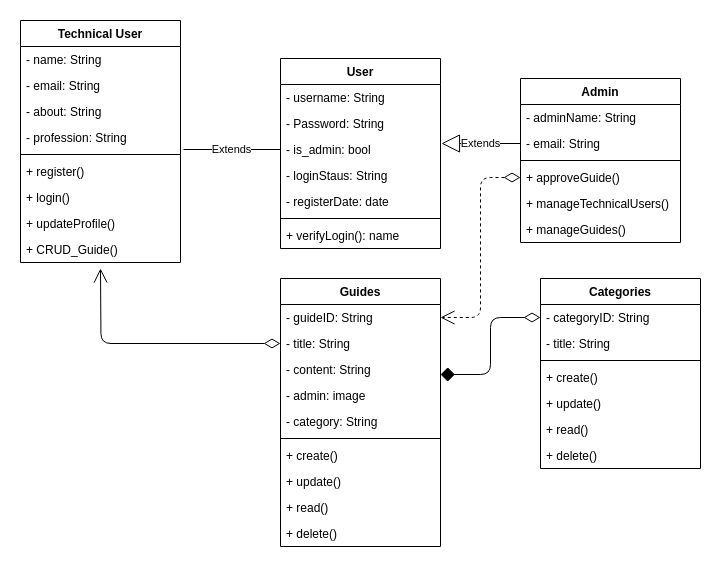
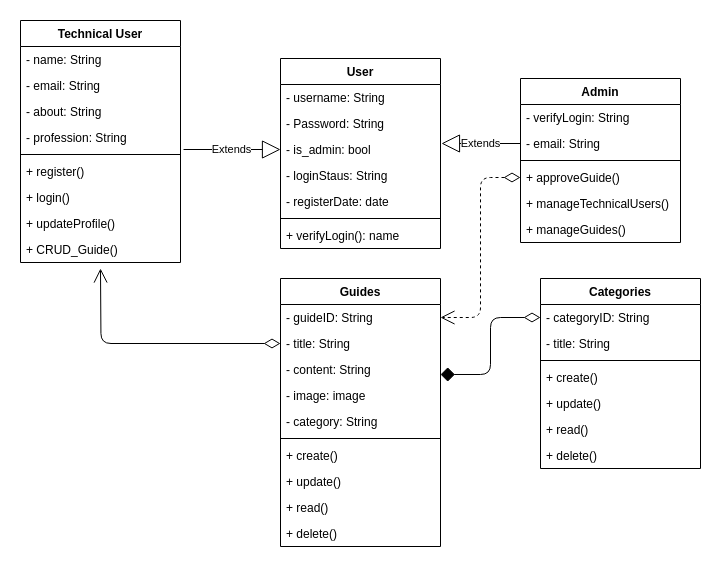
  <mxCell id="0" />
  <mxCell id="1" parent="0" />
  <mxCell id="2" value="User" style="swimlane;fontStyle=1;align=center;verticalAlign=top;childLayout=stackLayout;horizontal=1;startSize=26;horizontalStack=0;resizeParent=1;resizeParentMax=0;resizeLast=0;collapsible=1;marginBottom=0;" parent="1" vertex="1"><mxGeometry x="280" y="58" width="160" height="190" as="geometry" /></mxCell>
  <mxCell id="3" value="- username: String" style="text;strokeColor=none;fillColor=none;align=left;verticalAlign=top;spacingLeft=4;spacingRight=4;overflow=hidden;rotatable=0;points=[[0,0.5],[1,0.5]];portConstraint=eastwest;" parent="2" vertex="1"><mxGeometry y="26" width="160" height="26" as="geometry" /></mxCell>
  <mxCell id="4" value="- Password: String" style="text;strokeColor=none;fillColor=none;align=left;verticalAlign=top;spacingLeft=4;spacingRight=4;overflow=hidden;rotatable=0;points=[[0,0.5],[1,0.5]];portConstraint=eastwest;" parent="2" vertex="1"><mxGeometry y="52" width="160" height="26" as="geometry" /></mxCell>
  <mxCell id="5" value="- is_admin: bool" style="text;strokeColor=none;fillColor=none;align=left;verticalAlign=top;spacingLeft=4;spacingRight=4;overflow=hidden;rotatable=0;points=[[0,0.5],[1,0.5]];portConstraint=eastwest;" parent="2" vertex="1"><mxGeometry y="78" width="160" height="26" as="geometry" /></mxCell>
  <mxCell id="6" value="- loginStaus: String" style="text;strokeColor=none;fillColor=none;align=left;verticalAlign=top;spacingLeft=4;spacingRight=4;overflow=hidden;rotatable=0;points=[[0,0.5],[1,0.5]];portConstraint=eastwest;" parent="2" vertex="1"><mxGeometry y="104" width="160" height="26" as="geometry" /></mxCell>
  <mxCell id="7" value="- registerDate: date" style="text;strokeColor=none;fillColor=none;align=left;verticalAlign=top;spacingLeft=4;spacingRight=4;overflow=hidden;rotatable=0;points=[[0,0.5],[1,0.5]];portConstraint=eastwest;" parent="2" vertex="1"><mxGeometry y="130" width="160" height="26" as="geometry" /></mxCell>
  <mxCell id="8" value="" style="line;strokeWidth=1;fillColor=none;align=left;verticalAlign=middle;spacingTop=-1;spacingLeft=3;spacingRight=3;rotatable=0;labelPosition=right;points=[];portConstraint=eastwest;" parent="2" vertex="1"><mxGeometry y="156" width="160" height="8" as="geometry" /></mxCell>
  <mxCell id="9" value="+ verifyLogin(): name" style="text;strokeColor=none;fillColor=none;align=left;verticalAlign=top;spacingLeft=4;spacingRight=4;overflow=hidden;rotatable=0;points=[[0,0.5],[1,0.5]];portConstraint=eastwest;" parent="2" vertex="1"><mxGeometry y="164" width="160" height="26" as="geometry" /></mxCell>
  <mxCell id="10" value="Technical User" style="swimlane;fontStyle=1;align=center;verticalAlign=top;childLayout=stackLayout;horizontal=1;startSize=26;horizontalStack=0;resizeParent=1;resizeParentMax=0;resizeLast=0;collapsible=1;marginBottom=0;" parent="1" vertex="1"><mxGeometry x="20" y="20" width="160" height="242" as="geometry" /></mxCell>
  <mxCell id="11" value="- name: String" style="text;strokeColor=none;fillColor=none;align=left;verticalAlign=top;spacingLeft=4;spacingRight=4;overflow=hidden;rotatable=0;points=[[0,0.5],[1,0.5]];portConstraint=eastwest;" parent="10" vertex="1"><mxGeometry y="26" width="160" height="26" as="geometry" /></mxCell>
  <mxCell id="12" value="- email: String" style="text;strokeColor=none;fillColor=none;align=left;verticalAlign=top;spacingLeft=4;spacingRight=4;overflow=hidden;rotatable=0;points=[[0,0.5],[1,0.5]];portConstraint=eastwest;" parent="10" vertex="1"><mxGeometry y="52" width="160" height="26" as="geometry" /></mxCell>
  <mxCell id="13" value="- about: String" style="text;strokeColor=none;fillColor=none;align=left;verticalAlign=top;spacingLeft=4;spacingRight=4;overflow=hidden;rotatable=0;points=[[0,0.5],[1,0.5]];portConstraint=eastwest;" parent="10" vertex="1"><mxGeometry y="78" width="160" height="26" as="geometry" /></mxCell>
  <mxCell id="14" value="- profession: String" style="text;strokeColor=none;fillColor=none;align=left;verticalAlign=top;spacingLeft=4;spacingRight=4;overflow=hidden;rotatable=0;points=[[0,0.5],[1,0.5]];portConstraint=eastwest;" parent="10" vertex="1"><mxGeometry y="104" width="160" height="26" as="geometry" /></mxCell>
  <mxCell id="15" value="" style="line;strokeWidth=1;fillColor=none;align=left;verticalAlign=middle;spacingTop=-1;spacingLeft=3;spacingRight=3;rotatable=0;labelPosition=right;points=[];portConstraint=eastwest;" parent="10" vertex="1"><mxGeometry y="130" width="160" height="8" as="geometry" /></mxCell>
  <mxCell id="16" value="+ register()" style="text;strokeColor=none;fillColor=none;align=left;verticalAlign=top;spacingLeft=4;spacingRight=4;overflow=hidden;rotatable=0;points=[[0,0.5],[1,0.5]];portConstraint=eastwest;" parent="10" vertex="1"><mxGeometry y="138" width="160" height="26" as="geometry" /></mxCell>
  <mxCell id="17" value="+ login()" style="text;strokeColor=none;fillColor=none;align=left;verticalAlign=top;spacingLeft=4;spacingRight=4;overflow=hidden;rotatable=0;points=[[0,0.5],[1,0.5]];portConstraint=eastwest;" parent="10" vertex="1"><mxGeometry y="164" width="160" height="26" as="geometry" /></mxCell>
  <mxCell id="18" value="+ updateProfile()" style="text;strokeColor=none;fillColor=none;align=left;verticalAlign=top;spacingLeft=4;spacingRight=4;overflow=hidden;rotatable=0;points=[[0,0.5],[1,0.5]];portConstraint=eastwest;" parent="10" vertex="1"><mxGeometry y="190" width="160" height="26" as="geometry" /></mxCell>
  <mxCell id="19" value="+ CRUD_Guide()" style="text;strokeColor=none;fillColor=none;align=left;verticalAlign=top;spacingLeft=4;spacingRight=4;overflow=hidden;rotatable=0;points=[[0,0.5],[1,0.5]];portConstraint=eastwest;" parent="10" vertex="1"><mxGeometry y="216" width="160" height="26" as="geometry" /></mxCell>
  <mxCell id="20" value="Admin" style="swimlane;fontStyle=1;align=center;verticalAlign=top;childLayout=stackLayout;horizontal=1;startSize=26;horizontalStack=0;resizeParent=1;resizeParentMax=0;resizeLast=0;collapsible=1;marginBottom=0;" parent="1" vertex="1"><mxGeometry x="520" y="78" width="160" height="164" as="geometry" /></mxCell>
- <mxCell id="21" value="- adminName: String" style="text;strokeColor=none;fillColor=none;align=left;verticalAlign=top;spacingLeft=4;spacingRight=4;overflow=hidden;rotatable=0;points=[[0,0.5],[1,0.5]];portConstraint=eastwest;" parent="20" vertex="1"><mxGeometry y="26" width="160" height="26" as="geometry" /></mxCell>
+ <mxCell id="21" value="- verifyLogin: String" style="text;strokeColor=none;fillColor=none;align=left;verticalAlign=top;spacingLeft=4;spacingRight=4;overflow=hidden;rotatable=0;points=[[0,0.5],[1,0.5]];portConstraint=eastwest;" parent="20" vertex="1"><mxGeometry y="26" width="160" height="26" as="geometry" /></mxCell>
  <mxCell id="22" value="- email: String" style="text;strokeColor=none;fillColor=none;align=left;verticalAlign=top;spacingLeft=4;spacingRight=4;overflow=hidden;rotatable=0;points=[[0,0.5],[1,0.5]];portConstraint=eastwest;" parent="20" vertex="1"><mxGeometry y="52" width="160" height="26" as="geometry" /></mxCell>
  <mxCell id="23" value="" style="line;strokeWidth=1;fillColor=none;align=left;verticalAlign=middle;spacingTop=-1;spacingLeft=3;spacingRight=3;rotatable=0;labelPosition=right;points=[];portConstraint=eastwest;" parent="20" vertex="1"><mxGeometry y="78" width="160" height="8" as="geometry" /></mxCell>
  <mxCell id="24" value="+ approveGuide()" style="text;strokeColor=none;fillColor=none;align=left;verticalAlign=top;spacingLeft=4;spacingRight=4;overflow=hidden;rotatable=0;points=[[0,0.5],[1,0.5]];portConstraint=eastwest;" parent="20" vertex="1"><mxGeometry y="86" width="160" height="26" as="geometry" /></mxCell>
  <mxCell id="25" value="+ manageTechnicalUsers()" style="text;strokeColor=none;fillColor=none;align=left;verticalAlign=top;spacingLeft=4;spacingRight=4;overflow=hidden;rotatable=0;points=[[0,0.5],[1,0.5]];portConstraint=eastwest;" parent="20" vertex="1"><mxGeometry y="112" width="160" height="26" as="geometry" /></mxCell>
  <mxCell id="26" value="+ manageGuides()" style="text;strokeColor=none;fillColor=none;align=left;verticalAlign=top;spacingLeft=4;spacingRight=4;overflow=hidden;rotatable=0;points=[[0,0.5],[1,0.5]];portConstraint=eastwest;" parent="20" vertex="1"><mxGeometry y="138" width="160" height="26" as="geometry" /></mxCell>
- <mxCell id="27" value="Extends" style="endArrow=none;endSize=16;endFill=0;html=1;entryX=0;entryY=0.5;entryDx=0;entryDy=0;exitX=1.019;exitY=0.962;exitDx=0;exitDy=0;exitPerimeter=0;" parent="1" source="14" target="5" edge="1"><mxGeometry width="160" relative="1" as="geometry"><mxPoint x="210" y="378" as="sourcePoint" /><mxPoint x="370" y="378" as="targetPoint" /></mxGeometry></mxCell>
+ <mxCell id="27" value="Extends" style="endArrow=block;endSize=16;endFill=0;html=1;entryX=0;entryY=0.5;entryDx=0;entryDy=0;exitX=1.019;exitY=0.962;exitDx=0;exitDy=0;exitPerimeter=0;" parent="1" source="14" target="5" edge="1"><mxGeometry width="160" relative="1" as="geometry"><mxPoint x="210" y="378" as="sourcePoint" /><mxPoint x="370" y="378" as="targetPoint" /></mxGeometry></mxCell>
  <mxCell id="28" value="Extends" style="endArrow=block;endSize=16;endFill=0;html=1;exitX=0;exitY=0.5;exitDx=0;exitDy=0;entryX=1.006;entryY=0.269;entryDx=0;entryDy=0;entryPerimeter=0;" parent="1" source="22" target="5" edge="1"><mxGeometry width="160" relative="1" as="geometry"><mxPoint x="260" y="168" as="sourcePoint" /><mxPoint x="420" y="168" as="targetPoint" /></mxGeometry></mxCell>
  <mxCell id="29" value="Guides" style="swimlane;fontStyle=1;align=center;verticalAlign=top;childLayout=stackLayout;horizontal=1;startSize=26;horizontalStack=0;resizeParent=1;resizeParentMax=0;resizeLast=0;collapsible=1;marginBottom=0;" parent="1" vertex="1"><mxGeometry x="280" y="278" width="160" height="268" as="geometry" /></mxCell>
  <mxCell id="30" value="- guideID: String" style="text;strokeColor=none;fillColor=none;align=left;verticalAlign=top;spacingLeft=4;spacingRight=4;overflow=hidden;rotatable=0;points=[[0,0.5],[1,0.5]];portConstraint=eastwest;" parent="29" vertex="1"><mxGeometry y="26" width="160" height="26" as="geometry" /></mxCell>
  <mxCell id="31" value="- title: String" style="text;strokeColor=none;fillColor=none;align=left;verticalAlign=top;spacingLeft=4;spacingRight=4;overflow=hidden;rotatable=0;points=[[0,0.5],[1,0.5]];portConstraint=eastwest;" parent="29" vertex="1"><mxGeometry y="52" width="160" height="26" as="geometry" /></mxCell>
  <mxCell id="32" value="- content: String" style="text;strokeColor=none;fillColor=none;align=left;verticalAlign=top;spacingLeft=4;spacingRight=4;overflow=hidden;rotatable=0;points=[[0,0.5],[1,0.5]];portConstraint=eastwest;" parent="29" vertex="1"><mxGeometry y="78" width="160" height="26" as="geometry" /></mxCell>
- <mxCell id="33" value="- admin: image" style="text;strokeColor=none;fillColor=none;align=left;verticalAlign=top;spacingLeft=4;spacingRight=4;overflow=hidden;rotatable=0;points=[[0,0.5],[1,0.5]];portConstraint=eastwest;" parent="29" vertex="1"><mxGeometry y="104" width="160" height="26" as="geometry" /></mxCell>
+ <mxCell id="33" value="- image: image" style="text;strokeColor=none;fillColor=none;align=left;verticalAlign=top;spacingLeft=4;spacingRight=4;overflow=hidden;rotatable=0;points=[[0,0.5],[1,0.5]];portConstraint=eastwest;" parent="29" vertex="1"><mxGeometry y="104" width="160" height="26" as="geometry" /></mxCell>
  <mxCell id="34" value="- category: String" style="text;strokeColor=none;fillColor=none;align=left;verticalAlign=top;spacingLeft=4;spacingRight=4;overflow=hidden;rotatable=0;points=[[0,0.5],[1,0.5]];portConstraint=eastwest;" parent="29" vertex="1"><mxGeometry y="130" width="160" height="26" as="geometry" /></mxCell>
  <mxCell id="35" value="" style="line;strokeWidth=1;fillColor=none;align=left;verticalAlign=middle;spacingTop=-1;spacingLeft=3;spacingRight=3;rotatable=0;labelPosition=right;points=[];portConstraint=eastwest;" parent="29" vertex="1"><mxGeometry y="156" width="160" height="8" as="geometry" /></mxCell>
  <mxCell id="36" value="+ create()" style="text;strokeColor=none;fillColor=none;align=left;verticalAlign=top;spacingLeft=4;spacingRight=4;overflow=hidden;rotatable=0;points=[[0,0.5],[1,0.5]];portConstraint=eastwest;" parent="29" vertex="1"><mxGeometry y="164" width="160" height="26" as="geometry" /></mxCell>
  <mxCell id="37" value="+ update()" style="text;strokeColor=none;fillColor=none;align=left;verticalAlign=top;spacingLeft=4;spacingRight=4;overflow=hidden;rotatable=0;points=[[0,0.5],[1,0.5]];portConstraint=eastwest;" parent="29" vertex="1"><mxGeometry y="190" width="160" height="26" as="geometry" /></mxCell>
  <mxCell id="38" value="+ read()" style="text;strokeColor=none;fillColor=none;align=left;verticalAlign=top;spacingLeft=4;spacingRight=4;overflow=hidden;rotatable=0;points=[[0,0.5],[1,0.5]];portConstraint=eastwest;" parent="29" vertex="1"><mxGeometry y="216" width="160" height="26" as="geometry" /></mxCell>
  <mxCell id="39" value="+ delete()" style="text;strokeColor=none;fillColor=none;align=left;verticalAlign=top;spacingLeft=4;spacingRight=4;overflow=hidden;rotatable=0;points=[[0,0.5],[1,0.5]];portConstraint=eastwest;" parent="29" vertex="1"><mxGeometry y="242" width="160" height="26" as="geometry" /></mxCell>
  <mxCell id="40" value="" style="endArrow=open;html=1;endSize=12;startArrow=diamondThin;startSize=14;startFill=0;edgeStyle=orthogonalEdgeStyle;align=left;verticalAlign=bottom;exitX=0;exitY=0.5;exitDx=0;exitDy=0;" parent="1" source="31" edge="1"><mxGeometry x="-1" y="3" relative="1" as="geometry"><mxPoint x="260" y="328" as="sourcePoint" /><mxPoint x="100" y="268" as="targetPoint" /></mxGeometry></mxCell>
  <mxCell id="41" value="Categories" style="swimlane;fontStyle=1;align=center;verticalAlign=top;childLayout=stackLayout;horizontal=1;startSize=26;horizontalStack=0;resizeParent=1;resizeParentMax=0;resizeLast=0;collapsible=1;marginBottom=0;" parent="1" vertex="1"><mxGeometry x="540" y="278" width="160" height="190" as="geometry" /></mxCell>
  <mxCell id="42" value="- categoryID: String" style="text;strokeColor=none;fillColor=none;align=left;verticalAlign=top;spacingLeft=4;spacingRight=4;overflow=hidden;rotatable=0;points=[[0,0.5],[1,0.5]];portConstraint=eastwest;" parent="41" vertex="1"><mxGeometry y="26" width="160" height="26" as="geometry" /></mxCell>
  <mxCell id="43" value="- title: String" style="text;strokeColor=none;fillColor=none;align=left;verticalAlign=top;spacingLeft=4;spacingRight=4;overflow=hidden;rotatable=0;points=[[0,0.5],[1,0.5]];portConstraint=eastwest;" parent="41" vertex="1"><mxGeometry y="52" width="160" height="26" as="geometry" /></mxCell>
  <mxCell id="44" value="" style="line;strokeWidth=1;fillColor=none;align=left;verticalAlign=middle;spacingTop=-1;spacingLeft=3;spacingRight=3;rotatable=0;labelPosition=right;points=[];portConstraint=eastwest;" parent="41" vertex="1"><mxGeometry y="78" width="160" height="8" as="geometry" /></mxCell>
  <mxCell id="45" value="+ create()" style="text;strokeColor=none;fillColor=none;align=left;verticalAlign=top;spacingLeft=4;spacingRight=4;overflow=hidden;rotatable=0;points=[[0,0.5],[1,0.5]];portConstraint=eastwest;" parent="41" vertex="1"><mxGeometry y="86" width="160" height="26" as="geometry" /></mxCell>
  <mxCell id="46" value="+ update()" style="text;strokeColor=none;fillColor=none;align=left;verticalAlign=top;spacingLeft=4;spacingRight=4;overflow=hidden;rotatable=0;points=[[0,0.5],[1,0.5]];portConstraint=eastwest;" parent="41" vertex="1"><mxGeometry y="112" width="160" height="26" as="geometry" /></mxCell>
  <mxCell id="47" value="+ read()" style="text;strokeColor=none;fillColor=none;align=left;verticalAlign=top;spacingLeft=4;spacingRight=4;overflow=hidden;rotatable=0;points=[[0,0.5],[1,0.5]];portConstraint=eastwest;" parent="41" vertex="1"><mxGeometry y="138" width="160" height="26" as="geometry" /></mxCell>
  <mxCell id="48" value="+ delete()" style="text;strokeColor=none;fillColor=none;align=left;verticalAlign=top;spacingLeft=4;spacingRight=4;overflow=hidden;rotatable=0;points=[[0,0.5],[1,0.5]];portConstraint=eastwest;" parent="41" vertex="1"><mxGeometry y="164" width="160" height="26" as="geometry" /></mxCell>
  <mxCell id="49" value="" style="endArrow=diamond;html=1;endSize=12;startArrow=diamondThin;startSize=14;startFill=0;edgeStyle=orthogonalEdgeStyle;align=left;verticalAlign=bottom;entryX=1;entryY=-0.308;entryDx=0;entryDy=0;entryPerimeter=0;exitX=0;exitY=0.5;exitDx=0;exitDy=0;" parent="1" source="42" target="33" edge="1"><mxGeometry x="-0.875" y="10" relative="1" as="geometry"><mxPoint x="500" y="508" as="sourcePoint" /><mxPoint x="660" y="508" as="targetPoint" /><mxPoint as="offset" /></mxGeometry></mxCell>
  <mxCell id="50" value="" style="endArrow=open;html=1;endSize=12;startArrow=diamondThin;startSize=14;startFill=0;edgeStyle=orthogonalEdgeStyle;align=left;verticalAlign=bottom;entryX=1;entryY=0.5;entryDx=0;entryDy=0;exitX=0;exitY=0.5;exitDx=0;exitDy=0;dashed=1;" parent="1" source="24" target="30" edge="1"><mxGeometry x="-0.875" y="10" relative="1" as="geometry"><mxPoint x="550" y="270" as="sourcePoint" /><mxPoint x="450" y="326.992" as="targetPoint" /><mxPoint as="offset" /></mxGeometry></mxCell>
